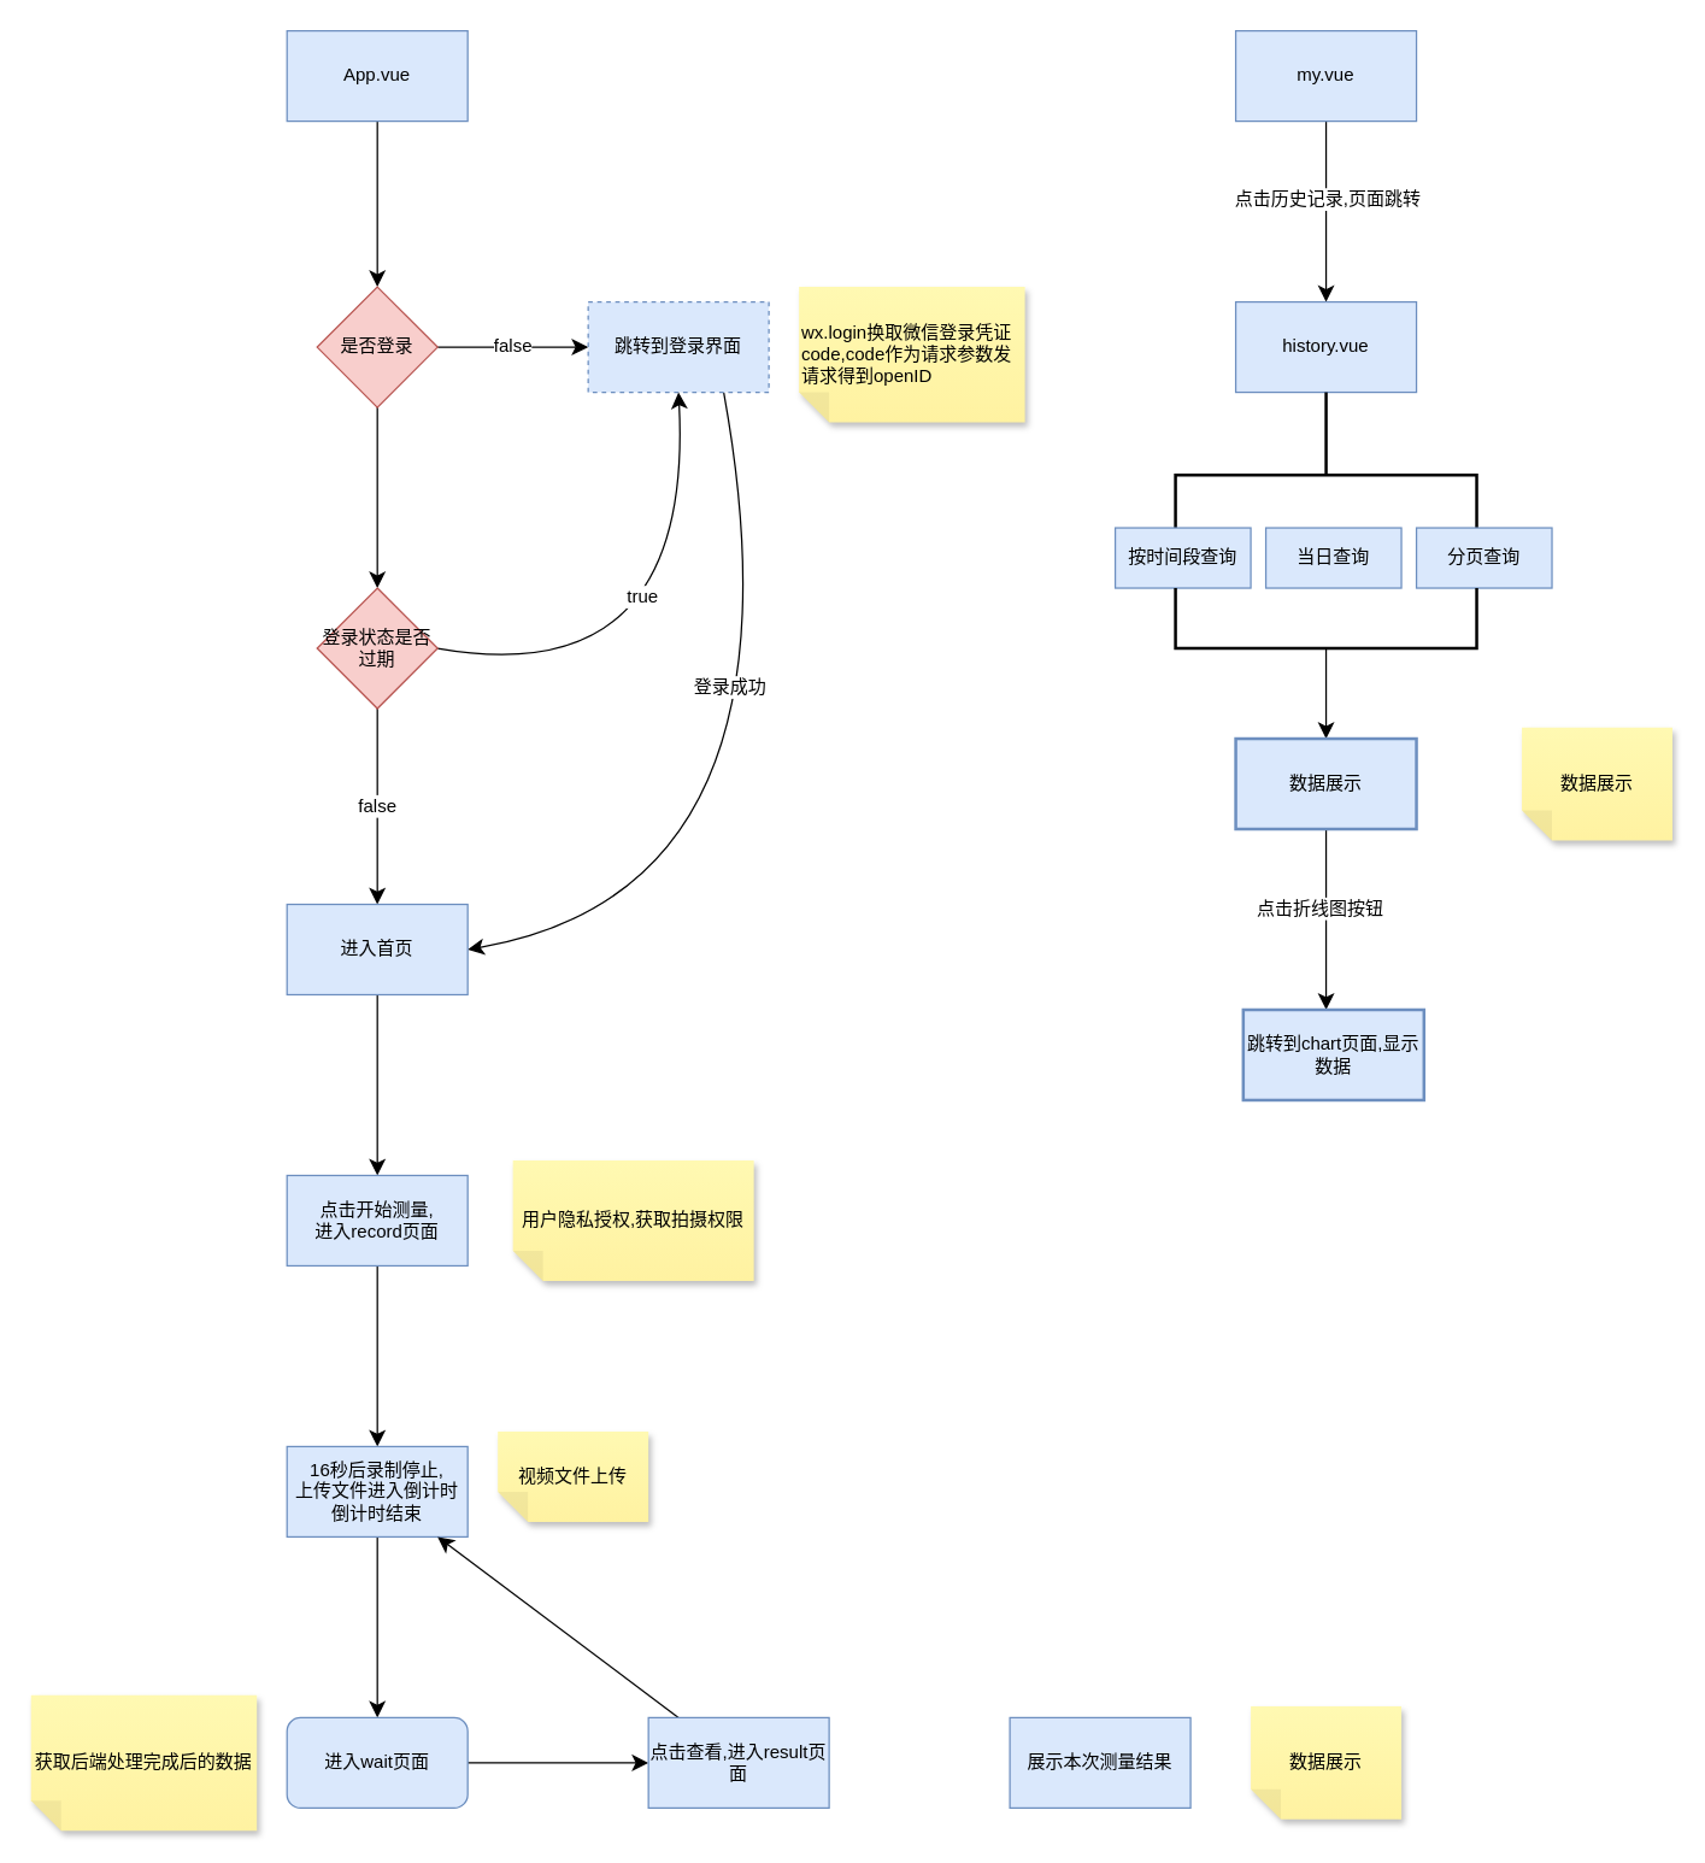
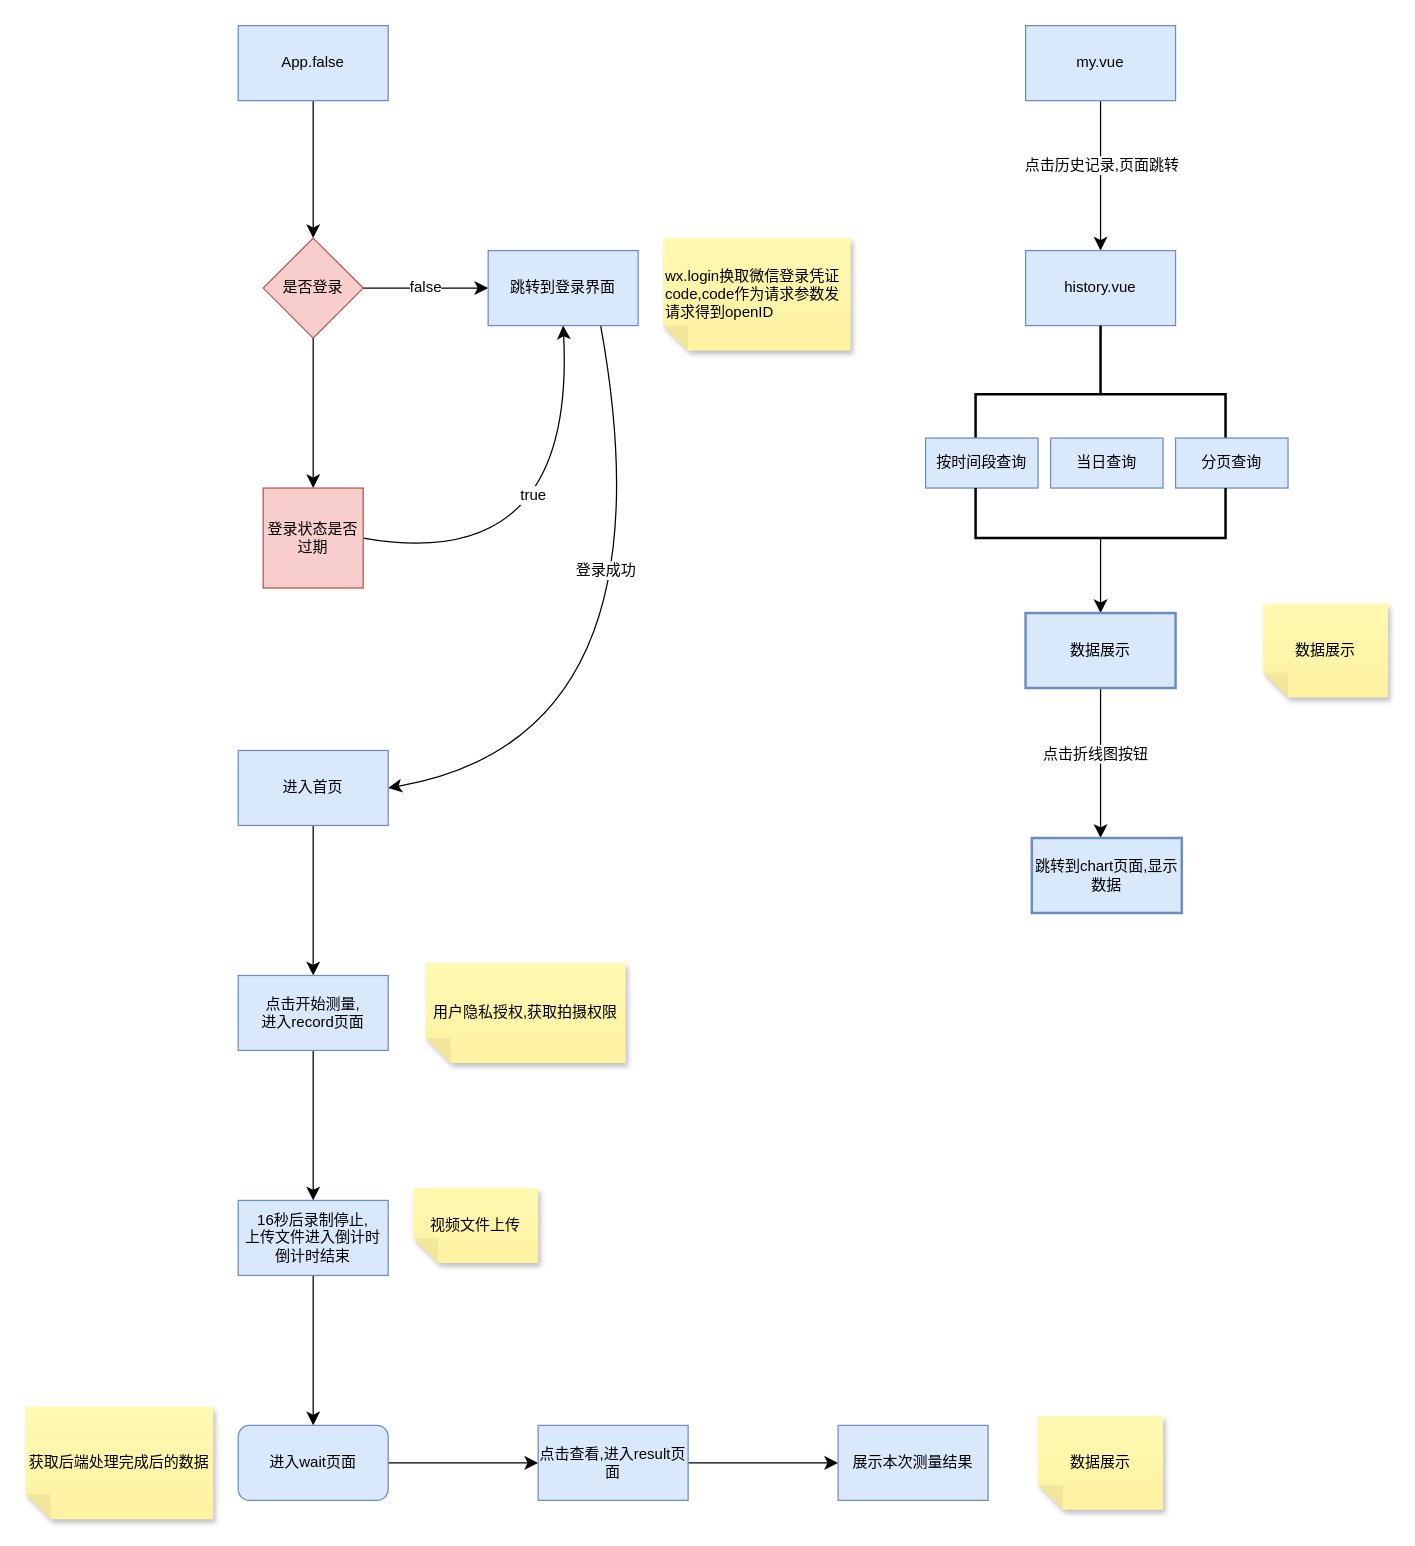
  <mxCell id="0" />
  <mxCell id="1" parent="0" />
  <mxCell id="2" value="" style="edgeStyle=none;curved=1;rounded=0;orthogonalLoop=1;jettySize=auto;html=1;fontSize=12;startSize=8;endSize=8;" edge="1" parent="1" source="3" target="6"><mxGeometry relative="1" as="geometry" /></mxCell>
- <mxCell id="3" value="App.vue" style="rounded=0;whiteSpace=wrap;html=1;fillColor=#dae8fc;strokeColor=#6c8ebf;" vertex="1" parent="1"><mxGeometry x="190" y="20" width="120" height="60" as="geometry" /></mxCell>
+ <mxCell id="3" value="App.false" style="rounded=0;whiteSpace=wrap;html=1;fillColor=#dae8fc;strokeColor=#6c8ebf;" vertex="1" parent="1"><mxGeometry x="190" y="20" width="120" height="60" as="geometry" /></mxCell>
  <mxCell id="4" value="false" style="edgeStyle=none;curved=1;rounded=0;orthogonalLoop=1;jettySize=auto;html=1;fontSize=12;startSize=8;endSize=8;" edge="1" parent="1" source="6" target="9"><mxGeometry relative="1" as="geometry" /></mxCell>
  <mxCell id="5" value="" style="edgeStyle=none;curved=1;rounded=0;orthogonalLoop=1;jettySize=auto;html=1;fontSize=12;startSize=8;endSize=8;" edge="1" parent="1" source="6" target="13"><mxGeometry relative="1" as="geometry" /></mxCell>
  <mxCell id="6" value="是否登录" style="rhombus;whiteSpace=wrap;html=1;fillColor=#f8cecc;strokeColor=#b85450;rounded=0;" vertex="1" parent="1"><mxGeometry x="210" y="190" width="80" height="80" as="geometry" /></mxCell>
  <mxCell id="7" style="edgeStyle=none;curved=1;rounded=0;orthogonalLoop=1;jettySize=auto;html=1;exitX=0.75;exitY=1;exitDx=0;exitDy=0;entryX=1;entryY=0.5;entryDx=0;entryDy=0;fontSize=12;startSize=8;endSize=8;" edge="1" parent="1" source="9" target="15"><mxGeometry relative="1" as="geometry"><Array as="points"><mxPoint x="540" y="590" /></Array></mxGeometry></mxCell>
  <mxCell id="8" value="登录成功" style="edgeLabel;html=1;align=center;verticalAlign=middle;resizable=0;points=[];fontSize=12;" vertex="1" connectable="0" parent="7"><mxGeometry x="-0.322" y="-32" relative="1" as="geometry"><mxPoint as="offset" /></mxGeometry></mxCell>
- <mxCell id="9" value="跳转到登录界面" style="whiteSpace=wrap;html=1;fillColor=#dae8fc;strokeColor=#6c8ebf;rounded=0;dashed=1;" vertex="1" parent="1"><mxGeometry x="390" y="200" width="120" height="60" as="geometry" /></mxCell>
+ <mxCell id="9" value="跳转到登录界面" style="whiteSpace=wrap;html=1;fillColor=#dae8fc;strokeColor=#6c8ebf;rounded=0;" vertex="1" parent="1"><mxGeometry x="390" y="200" width="120" height="60" as="geometry" /></mxCell>
  <mxCell id="10" style="edgeStyle=none;curved=1;rounded=0;orthogonalLoop=1;jettySize=auto;html=1;entryX=0.5;entryY=1;entryDx=0;entryDy=0;fontSize=12;startSize=8;endSize=8;exitX=1;exitY=0.5;exitDx=0;exitDy=0;" edge="1" parent="1" source="13" target="9"><mxGeometry relative="1" as="geometry"><Array as="points"><mxPoint x="460" y="460" /></Array></mxGeometry></mxCell>
  <mxCell id="11" value="true" style="edgeLabel;html=1;align=center;verticalAlign=middle;resizable=0;points=[];fontSize=12;" vertex="1" connectable="0" parent="10"><mxGeometry x="0.283" y="31" relative="1" as="geometry"><mxPoint as="offset" /></mxGeometry></mxCell>
- <mxCell id="12" value="false" style="edgeStyle=none;curved=1;rounded=0;orthogonalLoop=1;jettySize=auto;html=1;fontSize=12;startSize=8;endSize=8;" edge="1" parent="1" source="13" target="15"><mxGeometry relative="1" as="geometry" /></mxCell>
- <mxCell id="13" value="登录状态是否过期" style="rhombus;whiteSpace=wrap;html=1;fillColor=#f8cecc;strokeColor=#b85450;rounded=0;" vertex="1" parent="1"><mxGeometry x="210" y="390" width="80" height="80" as="geometry" /></mxCell>
+ <mxCell id="13" value="登录状态是否过期" style="whiteSpace=wrap;html=1;fillColor=#f8cecc;strokeColor=#b85450;rounded=0;" vertex="1" parent="1"><mxGeometry x="210" y="390" width="80" height="80" as="geometry" /></mxCell>
  <mxCell id="14" value="" style="edgeStyle=none;curved=1;rounded=0;orthogonalLoop=1;jettySize=auto;html=1;fontSize=12;startSize=8;endSize=8;" edge="1" parent="1" source="15" target="18"><mxGeometry relative="1" as="geometry" /></mxCell>
  <mxCell id="15" value="进入首页" style="whiteSpace=wrap;html=1;fillColor=#dae8fc;strokeColor=#6c8ebf;rounded=0;" vertex="1" parent="1"><mxGeometry x="190" y="600" width="120" height="60" as="geometry" /></mxCell>
  <mxCell id="16" value="wx.login换取微信登录凭证code,code作为请求参数发请求得到openID" style="shape=note;whiteSpace=wrap;html=1;backgroundOutline=1;fontColor=#000000;darkOpacity=0.05;fillColor=#FFF9B2;strokeColor=none;fillStyle=solid;direction=west;gradientDirection=north;gradientColor=#FFF2A1;shadow=1;size=20;pointerEvents=1;align=left;" vertex="1" parent="1"><mxGeometry x="530" y="190" width="150" height="90" as="geometry" /></mxCell>
  <mxCell id="17" value="" style="edgeStyle=none;curved=1;rounded=0;orthogonalLoop=1;jettySize=auto;html=1;fontSize=12;startSize=8;endSize=8;" edge="1" parent="1" source="18" target="21"><mxGeometry relative="1" as="geometry" /></mxCell>
  <mxCell id="18" value="点击开始测量,&lt;div&gt;进入record页面&lt;/div&gt;" style="whiteSpace=wrap;html=1;fillColor=#dae8fc;strokeColor=#6c8ebf;rounded=0;" vertex="1" parent="1"><mxGeometry x="190" y="780" width="120" height="60" as="geometry" /></mxCell>
  <mxCell id="19" value="用户隐私授权,获取拍摄权限" style="shape=note;whiteSpace=wrap;html=1;backgroundOutline=1;fontColor=#000000;darkOpacity=0.05;fillColor=#FFF9B2;strokeColor=none;fillStyle=solid;direction=west;gradientDirection=north;gradientColor=#FFF2A1;shadow=1;size=20;pointerEvents=1;align=center;" vertex="1" parent="1"><mxGeometry x="340" y="770" width="160" height="80" as="geometry" /></mxCell>
  <mxCell id="20" value="" style="edgeStyle=none;curved=1;rounded=0;orthogonalLoop=1;jettySize=auto;html=1;fontSize=12;startSize=8;endSize=8;" edge="1" parent="1" source="21" target="23"><mxGeometry relative="1" as="geometry" /></mxCell>
  <mxCell id="21" value="16秒后录制停止,&lt;div&gt;上传文件进入倒计时&lt;br&gt;倒计时结束&lt;/div&gt;" style="whiteSpace=wrap;html=1;fillColor=#dae8fc;strokeColor=#6c8ebf;rounded=0;" vertex="1" parent="1"><mxGeometry x="190" y="960" width="120" height="60" as="geometry" /></mxCell>
  <mxCell id="22" value="" style="edgeStyle=none;curved=1;rounded=0;orthogonalLoop=1;jettySize=auto;html=1;fontSize=12;startSize=8;endSize=8;" edge="1" parent="1" source="23" target="27"><mxGeometry relative="1" as="geometry" /></mxCell>
  <mxCell id="23" value="进入wait页面" style="whiteSpace=wrap;html=1;fillColor=#dae8fc;strokeColor=#6c8ebf;rounded=1;" vertex="1" parent="1"><mxGeometry x="190" y="1140" width="120" height="60" as="geometry" /></mxCell>
  <mxCell id="24" value="获取后端处理完成后的数据" style="shape=note;whiteSpace=wrap;html=1;backgroundOutline=1;fontColor=#000000;darkOpacity=0.05;fillColor=#FFF9B2;strokeColor=none;fillStyle=solid;direction=west;gradientDirection=north;gradientColor=#FFF2A1;shadow=1;size=20;pointerEvents=1;" vertex="1" parent="1"><mxGeometry x="20" y="1125" width="150" height="90" as="geometry" /></mxCell>
  <mxCell id="25" value="视频文件上传" style="shape=note;whiteSpace=wrap;html=1;backgroundOutline=1;fontColor=#000000;darkOpacity=0.05;fillColor=#FFF9B2;strokeColor=none;fillStyle=solid;direction=west;gradientDirection=north;gradientColor=#FFF2A1;shadow=1;size=20;pointerEvents=1;align=center;" vertex="1" parent="1"><mxGeometry x="330" y="950" width="100" height="60" as="geometry" /></mxCell>
- <mxCell id="26" value="" style="edgeStyle=none;curved=1;rounded=0;orthogonalLoop=1;jettySize=auto;html=1;fontSize=12;startSize=8;endSize=8;" edge="1" parent="1" source="27" target="21"><mxGeometry relative="1" as="geometry" /></mxCell>
+ <mxCell id="26" value="" style="edgeStyle=none;curved=1;rounded=0;orthogonalLoop=1;jettySize=auto;html=1;fontSize=12;startSize=8;endSize=8;" edge="1" parent="1" source="27" target="28"><mxGeometry relative="1" as="geometry" /></mxCell>
  <mxCell id="27" value="点击查看,进入result页面" style="whiteSpace=wrap;html=1;fillColor=#dae8fc;strokeColor=#6c8ebf;rounded=0;" vertex="1" parent="1"><mxGeometry x="430" y="1140" width="120" height="60" as="geometry" /></mxCell>
  <mxCell id="28" value="展示本次测量结果" style="whiteSpace=wrap;html=1;fillColor=#dae8fc;strokeColor=#6c8ebf;rounded=0;" vertex="1" parent="1"><mxGeometry x="670" y="1140" width="120" height="60" as="geometry" /></mxCell>
  <mxCell id="29" value="" style="edgeStyle=none;curved=1;rounded=0;orthogonalLoop=1;jettySize=auto;html=1;fontSize=12;startSize=8;endSize=8;" edge="1" parent="1" source="31" target="32"><mxGeometry relative="1" as="geometry" /></mxCell>
  <mxCell id="30" value="点击历史记录,页面跳转" style="edgeLabel;html=1;align=center;verticalAlign=middle;resizable=0;points=[];fontSize=12;" vertex="1" connectable="0" parent="29"><mxGeometry x="-0.149" relative="1" as="geometry"><mxPoint as="offset" /></mxGeometry></mxCell>
  <mxCell id="31" value="my.vue" style="rounded=0;whiteSpace=wrap;html=1;fillColor=#dae8fc;strokeColor=#6c8ebf;" vertex="1" parent="1"><mxGeometry x="820" y="20" width="120" height="60" as="geometry" /></mxCell>
  <mxCell id="32" value="history.vue" style="whiteSpace=wrap;html=1;fillColor=#dae8fc;strokeColor=#6c8ebf;rounded=0;" vertex="1" parent="1"><mxGeometry x="820" y="200" width="120" height="60" as="geometry" /></mxCell>
  <mxCell id="33" value="" style="strokeWidth=2;html=1;shape=mxgraph.flowchart.annotation_2;align=left;labelPosition=right;pointerEvents=1;direction=south;" vertex="1" parent="1"><mxGeometry x="780" y="260" width="200" height="110" as="geometry" /></mxCell>
  <mxCell id="34" value="按时间段查询" style="whiteSpace=wrap;html=1;fillColor=#dae8fc;strokeColor=#6c8ebf;rounded=0;" vertex="1" parent="1"><mxGeometry x="740" y="350" width="90" height="40" as="geometry" /></mxCell>
  <mxCell id="35" value="当日查询" style="whiteSpace=wrap;html=1;fillColor=#dae8fc;strokeColor=#6c8ebf;rounded=0;" vertex="1" parent="1"><mxGeometry x="840" y="350" width="90" height="40" as="geometry" /></mxCell>
  <mxCell id="36" value="分页查询" style="whiteSpace=wrap;html=1;fillColor=#dae8fc;strokeColor=#6c8ebf;rounded=0;" vertex="1" parent="1"><mxGeometry x="940" y="350" width="90" height="40" as="geometry" /></mxCell>
  <mxCell id="37" value="" style="edgeStyle=none;curved=1;rounded=0;orthogonalLoop=1;jettySize=auto;html=1;fontSize=12;startSize=8;endSize=8;" edge="1" parent="1" source="38" target="41"><mxGeometry relative="1" as="geometry" /></mxCell>
  <mxCell id="38" value="" style="strokeWidth=2;html=1;shape=mxgraph.flowchart.annotation_1;align=left;pointerEvents=1;direction=north;" vertex="1" parent="1"><mxGeometry x="780" y="390" width="200" height="40" as="geometry" /></mxCell>
  <mxCell id="39" value="" style="edgeStyle=none;curved=1;rounded=0;orthogonalLoop=1;jettySize=auto;html=1;fontSize=12;startSize=8;endSize=8;" edge="1" parent="1" source="41"><mxGeometry relative="1" as="geometry"><mxPoint x="880" y="670" as="targetPoint" /></mxGeometry></mxCell>
  <mxCell id="40" value="点击折线图按钮" style="edgeLabel;html=1;align=center;verticalAlign=middle;resizable=0;points=[];fontSize=12;" vertex="1" connectable="0" parent="39"><mxGeometry x="-0.139" y="-5" relative="1" as="geometry"><mxPoint as="offset" /></mxGeometry></mxCell>
  <mxCell id="41" value="数据展示" style="whiteSpace=wrap;html=1;align=center;strokeWidth=2;pointerEvents=1;fillColor=#dae8fc;strokeColor=#6c8ebf;" vertex="1" parent="1"><mxGeometry x="820" y="490" width="120" height="60" as="geometry" /></mxCell>
  <mxCell id="42" value="跳转到chart页面,显示数据" style="whiteSpace=wrap;html=1;fillColor=#dae8fc;strokeColor=#6c8ebf;strokeWidth=2;pointerEvents=1;" vertex="1" parent="1"><mxGeometry x="825" y="670" width="120" height="60" as="geometry" /></mxCell>
  <mxCell id="43" value="数据展示" style="shape=note;whiteSpace=wrap;html=1;backgroundOutline=1;fontColor=#000000;darkOpacity=0.05;fillColor=#FFF9B2;strokeColor=none;fillStyle=solid;direction=west;gradientDirection=north;gradientColor=#FFF2A1;shadow=1;size=20;pointerEvents=1;" vertex="1" parent="1"><mxGeometry x="830" y="1132.5" width="100" height="75" as="geometry" /></mxCell>
  <mxCell id="44" value="数据展示" style="shape=note;whiteSpace=wrap;html=1;backgroundOutline=1;fontColor=#000000;darkOpacity=0.05;fillColor=#FFF9B2;strokeColor=none;fillStyle=solid;direction=west;gradientDirection=north;gradientColor=#FFF2A1;shadow=1;size=20;pointerEvents=1;" vertex="1" parent="1"><mxGeometry x="1010" y="482.5" width="100" height="75" as="geometry" /></mxCell>
